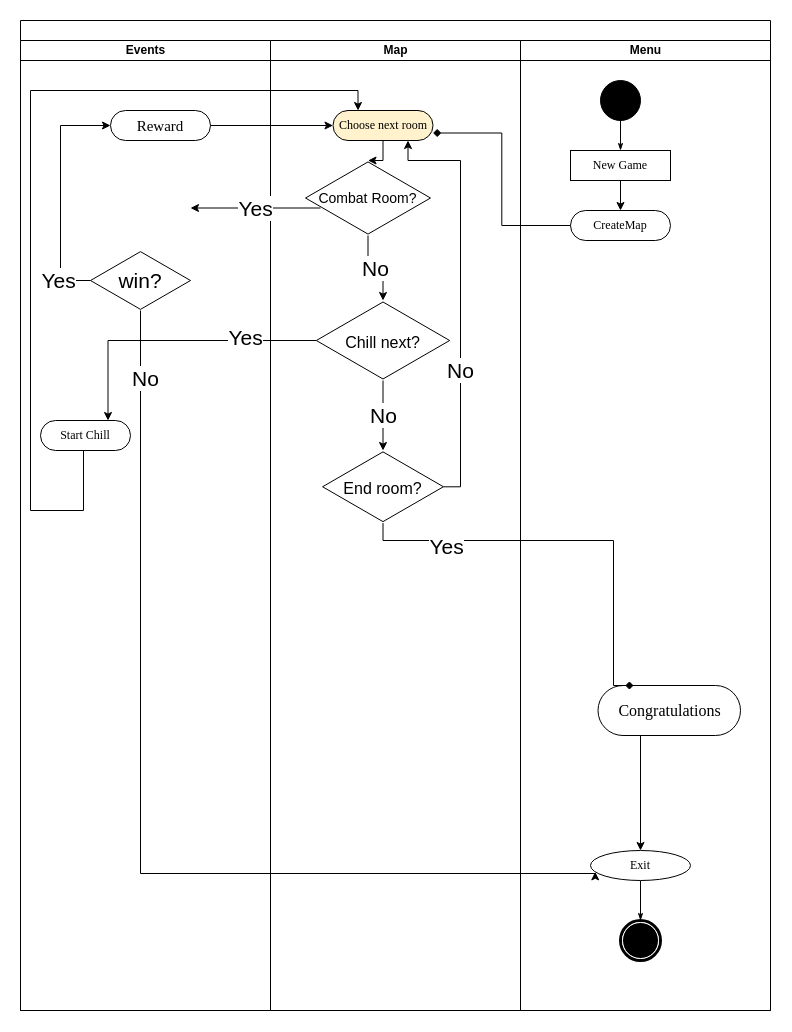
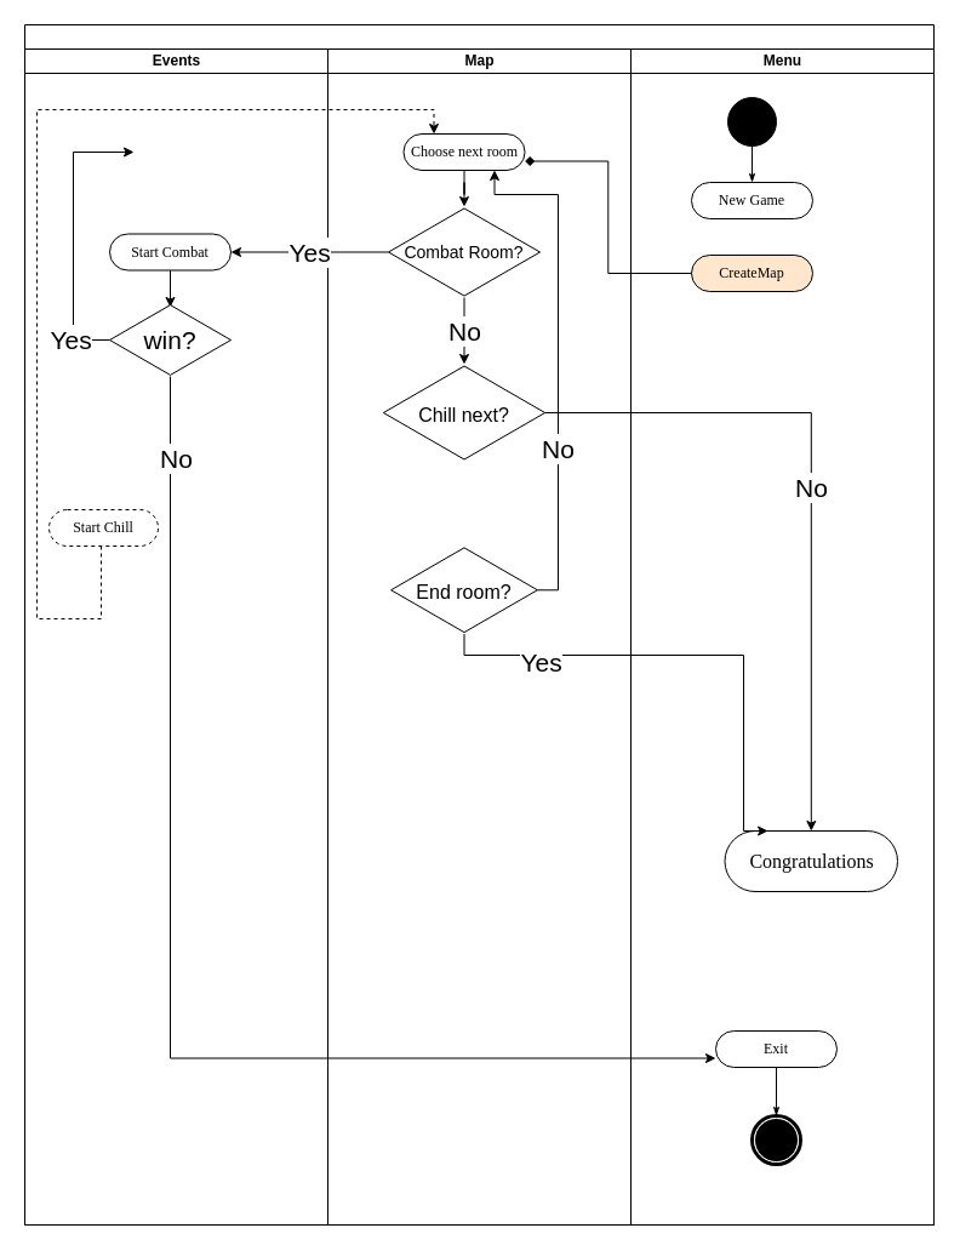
  <mxCell id="0" />
  <mxCell id="1" parent="0" />
  <mxCell id="2" value="" style="swimlane;html=1;childLayout=stackLayout;startSize=20;rounded=0;shadow=0;comic=0;labelBackgroundColor=none;strokeWidth=1;fontFamily=Verdana;fontSize=12;align=center;" parent="1" vertex="1"><mxGeometry x="20" y="20" width="750" height="990" as="geometry" /></mxCell>
  <mxCell id="3" value="Events" style="swimlane;html=1;startSize=20;" parent="2" vertex="1"><mxGeometry y="20" width="250" height="970" as="geometry" /></mxCell>
+ <mxCell id="4" style="edgeStyle=orthogonalEdgeStyle;rounded=0;orthogonalLoop=1;jettySize=auto;html=1;exitX=0.5;exitY=1;exitDx=0;exitDy=0;entryX=0.5;entryY=0.05;entryDx=0;entryDy=0;entryPerimeter=0;fontSize=21;" parent="3" source="5" target="6" edge="1"><mxGeometry relative="1" as="geometry" /></mxCell>
+ <mxCell id="5" value="Start Combat" style="rounded=1;whiteSpace=wrap;html=1;shadow=0;comic=0;labelBackgroundColor=none;strokeWidth=1;fontFamily=Verdana;fontSize=12;align=center;arcSize=50;" parent="3" vertex="1"><mxGeometry x="70" y="152.5" width="100" height="30" as="geometry" /></mxCell>
  <mxCell id="6" value="win?" style="html=1;whiteSpace=wrap;aspect=fixed;shape=isoRectangle;fontSize=21;" parent="3" vertex="1"><mxGeometry x="70" y="210" width="100" height="60" as="geometry" /></mxCell>
- <mxCell id="7" value="Start Chill" style="rounded=1;whiteSpace=wrap;html=1;shadow=0;comic=0;labelBackgroundColor=none;strokeWidth=1;fontFamily=Verdana;fontSize=12;align=center;arcSize=50;" parent="3" vertex="1"><mxGeometry x="20" y="380" width="90" height="30" as="geometry" /></mxCell>
- <mxCell id="8" value="&lt;font style=&quot;font-size: 15px&quot;&gt;Reward&lt;/font&gt;" style="rounded=1;whiteSpace=wrap;html=1;shadow=0;comic=0;labelBackgroundColor=none;strokeWidth=1;fontFamily=Verdana;fontSize=12;align=center;arcSize=50;" vertex="1" parent="3"><mxGeometry x="90" y="70" width="100" height="30" as="geometry" /></mxCell>
+ <mxCell id="7" value="Start Chill" style="rounded=1;whiteSpace=wrap;html=1;shadow=0;comic=0;labelBackgroundColor=none;strokeWidth=1;fontFamily=Verdana;fontSize=12;align=center;arcSize=50;dashed=1;" parent="3" vertex="1"><mxGeometry x="20" y="380" width="90" height="30" as="geometry" /></mxCell>
  <mxCell id="9" value="Map" style="swimlane;html=1;startSize=20;" parent="2" vertex="1"><mxGeometry x="250" y="20" width="250" height="970" as="geometry" /></mxCell>
  <mxCell id="10" style="edgeStyle=orthogonalEdgeStyle;rounded=0;orthogonalLoop=1;jettySize=auto;html=1;exitX=0.5;exitY=1;exitDx=0;exitDy=0;" parent="9" source="11" target="13" edge="1"><mxGeometry relative="1" as="geometry" /></mxCell>
- <mxCell id="11" value="Choose next room" style="rounded=1;whiteSpace=wrap;html=1;shadow=0;comic=0;labelBackgroundColor=none;strokeWidth=1;fontFamily=Verdana;fontSize=12;align=center;arcSize=50;fillColor=#fff2cc;" parent="9" vertex="1"><mxGeometry x="62.5" y="70" width="100" height="30" as="geometry" /></mxCell>
+ <mxCell id="11" value="Choose next room" style="rounded=1;whiteSpace=wrap;html=1;shadow=0;comic=0;labelBackgroundColor=none;strokeWidth=1;fontFamily=Verdana;fontSize=12;align=center;arcSize=50;" parent="9" vertex="1"><mxGeometry x="62.5" y="70" width="100" height="30" as="geometry" /></mxCell>
  <mxCell id="12" value="&lt;font style=&quot;font-size: 21px&quot;&gt;No&lt;/font&gt;" style="edgeStyle=orthogonalEdgeStyle;rounded=0;orthogonalLoop=1;jettySize=auto;html=1;fontSize=16;" parent="9" source="13" target="15" edge="1"><mxGeometry relative="1" as="geometry" /></mxCell>
- <mxCell id="13" value="&lt;font style=&quot;font-size: 14px&quot;&gt;Combat Room?&lt;/font&gt;" style="html=1;whiteSpace=wrap;aspect=fixed;shape=isoRectangle;" parent="9" vertex="1"><mxGeometry x="35" y="120" width="125" height="75" as="geometry" /></mxCell>
- <mxCell id="14" value="&lt;font style=&quot;font-size: 21px&quot;&gt;No&lt;/font&gt;" style="edgeStyle=orthogonalEdgeStyle;rounded=0;orthogonalLoop=1;jettySize=auto;html=1;fontSize=16;" parent="9" source="15" target="18" edge="1"><mxGeometry relative="1" as="geometry" /></mxCell>
+ <mxCell id="13" value="&lt;font style=&quot;font-size: 14px&quot;&gt;Combat Room?&lt;/font&gt;" style="html=1;whiteSpace=wrap;aspect=fixed;shape=isoRectangle;" parent="9" vertex="1"><mxGeometry x="50" y="130" width="125" height="75" as="geometry" /></mxCell>
+ <mxCell id="14" value="&lt;font style=&quot;font-size: 21px&quot;&gt;No&lt;/font&gt;" style="edgeStyle=orthogonalEdgeStyle;rounded=0;orthogonalLoop=1;jettySize=auto;html=1;fontSize=16;" parent="9" source="15" target="29" edge="1"><mxGeometry relative="1" as="geometry" /></mxCell>
  <mxCell id="15" value="&lt;font style=&quot;font-size: 16px&quot;&gt;Chill next?&lt;/font&gt;" style="html=1;whiteSpace=wrap;aspect=fixed;shape=isoRectangle;fontSize=21;" parent="9" vertex="1"><mxGeometry x="45.83" y="260" width="133.33" height="80" as="geometry" /></mxCell>
  <mxCell id="16" style="edgeStyle=orthogonalEdgeStyle;rounded=0;orthogonalLoop=1;jettySize=auto;html=1;entryX=0.75;entryY=1;entryDx=0;entryDy=0;fontSize=21;" parent="9" source="18" target="11" edge="1"><mxGeometry relative="1" as="geometry"><Array as="points"><mxPoint x="190" y="446" /><mxPoint x="190" y="120" /><mxPoint x="138" y="120" /></Array></mxGeometry></mxCell>
  <mxCell id="17" value="No" style="edgeLabel;html=1;align=center;verticalAlign=middle;resizable=0;points=[];fontSize=21;" parent="16" vertex="1" connectable="0"><mxGeometry x="-0.354" y="1" relative="1" as="geometry"><mxPoint as="offset" /></mxGeometry></mxCell>
  <mxCell id="18" value="&lt;font style=&quot;font-size: 16px&quot;&gt;End room?&lt;/font&gt;" style="html=1;whiteSpace=wrap;aspect=fixed;shape=isoRectangle;fontSize=21;" parent="9" vertex="1"><mxGeometry x="52.08" y="410" width="120.83" height="72.5" as="geometry" /></mxCell>
  <mxCell id="19" value="Menu" style="swimlane;html=1;startSize=20;" parent="2" vertex="1"><mxGeometry x="500" y="20" width="250" height="970" as="geometry" /></mxCell>
  <mxCell id="20" style="edgeStyle=orthogonalEdgeStyle;rounded=0;html=1;labelBackgroundColor=none;startArrow=none;startFill=0;startSize=5;endArrow=classicThin;endFill=1;endSize=5;jettySize=auto;orthogonalLoop=1;strokeWidth=1;fontFamily=Verdana;fontSize=12" parent="19" source="21" target="23" edge="1"><mxGeometry relative="1" as="geometry" /></mxCell>
  <mxCell id="21" value="" style="ellipse;whiteSpace=wrap;html=1;rounded=0;shadow=0;comic=0;labelBackgroundColor=none;strokeWidth=1;fillColor=#000000;fontFamily=Verdana;fontSize=12;align=center;" parent="19" vertex="1"><mxGeometry x="80" y="40" width="40" height="40" as="geometry" /></mxCell>
- <mxCell id="22" style="edgeStyle=orthogonalEdgeStyle;rounded=0;orthogonalLoop=1;jettySize=auto;html=1;exitX=0.5;exitY=1;exitDx=0;exitDy=0;entryX=0.5;entryY=0;entryDx=0;entryDy=0;" parent="19" source="23" target="27" edge="1"><mxGeometry relative="1" as="geometry" /></mxCell>
- <mxCell id="23" value="New Game" style="whiteSpace=wrap;html=1;shadow=0;comic=0;labelBackgroundColor=none;strokeWidth=1;fontFamily=Verdana;fontSize=12;align=center;arcSize=50;rounded=0;" parent="19" vertex="1"><mxGeometry x="50" y="110" width="100" height="30" as="geometry" /></mxCell>
+ <mxCell id="23" value="New Game" style="rounded=1;whiteSpace=wrap;html=1;shadow=0;comic=0;labelBackgroundColor=none;strokeWidth=1;fontFamily=Verdana;fontSize=12;align=center;arcSize=50;" parent="19" vertex="1"><mxGeometry x="50" y="110" width="100" height="30" as="geometry" /></mxCell>
  <mxCell id="24" style="edgeStyle=none;rounded=0;html=1;labelBackgroundColor=none;startArrow=none;startFill=0;startSize=5;endArrow=classicThin;endFill=1;endSize=5;jettySize=auto;orthogonalLoop=1;strokeWidth=1;fontFamily=Verdana;fontSize=12" parent="19" source="25" target="26" edge="1"><mxGeometry relative="1" as="geometry" /></mxCell>
- <mxCell id="25" value="Exit" style="ellipse;whiteSpace=wrap;html=1;shadow=0;comic=0;labelBackgroundColor=none;strokeWidth=1;fontFamily=Verdana;fontSize=12;align=center;arcSize=50;" parent="19" vertex="1"><mxGeometry x="70" y="810" width="100" height="30" as="geometry" /></mxCell>
+ <mxCell id="25" value="Exit" style="rounded=1;whiteSpace=wrap;html=1;shadow=0;comic=0;labelBackgroundColor=none;strokeWidth=1;fontFamily=Verdana;fontSize=12;align=center;arcSize=50;" parent="19" vertex="1"><mxGeometry x="70" y="810" width="100" height="30" as="geometry" /></mxCell>
  <mxCell id="26" value="" style="shape=mxgraph.bpmn.shape;html=1;verticalLabelPosition=bottom;labelBackgroundColor=#ffffff;verticalAlign=top;perimeter=ellipsePerimeter;outline=end;symbol=terminate;rounded=0;shadow=0;comic=0;strokeWidth=1;fontFamily=Verdana;fontSize=12;align=center;" parent="19" vertex="1"><mxGeometry x="100" y="880" width="40" height="40" as="geometry" /></mxCell>
- <mxCell id="27" value="CreateMap" style="rounded=1;whiteSpace=wrap;html=1;shadow=0;comic=0;labelBackgroundColor=none;strokeWidth=1;fontFamily=Verdana;fontSize=12;align=center;arcSize=50;" parent="19" vertex="1"><mxGeometry x="50" y="170" width="100" height="30" as="geometry" /></mxCell>
- <mxCell id="28" style="edgeStyle=orthogonalEdgeStyle;rounded=0;orthogonalLoop=1;jettySize=auto;html=1;exitX=0.5;exitY=1;exitDx=0;exitDy=0;fontSize=16;" parent="19" source="29" target="25" edge="1"><mxGeometry relative="1" as="geometry"><Array as="points"><mxPoint x="120" y="690" /></Array></mxGeometry></mxCell>
+ <mxCell id="27" value="CreateMap" style="rounded=1;whiteSpace=wrap;html=1;shadow=0;comic=0;labelBackgroundColor=none;strokeWidth=1;fontFamily=Verdana;fontSize=12;align=center;arcSize=50;fillColor=#ffe6cc;" parent="19" vertex="1"><mxGeometry x="50" y="170" width="100" height="30" as="geometry" /></mxCell>
  <mxCell id="29" value="&lt;font style=&quot;font-size: 16px&quot;&gt;Congratulations&lt;/font&gt;" style="rounded=1;whiteSpace=wrap;html=1;shadow=0;comic=0;labelBackgroundColor=none;strokeWidth=1;fontFamily=Verdana;fontSize=12;align=center;arcSize=50;" parent="19" vertex="1"><mxGeometry x="77.5" y="645" width="142.5" height="50" as="geometry" /></mxCell>
  <mxCell id="30" style="edgeStyle=orthogonalEdgeStyle;rounded=0;orthogonalLoop=1;jettySize=auto;html=1;exitX=0;exitY=0.5;exitDx=0;exitDy=0;entryX=1;entryY=0.75;entryDx=0;entryDy=0;endArrow=diamond;" parent="2" source="27" target="11" edge="1"><mxGeometry relative="1" as="geometry" /></mxCell>
  <mxCell id="31" value="Yes" style="edgeStyle=orthogonalEdgeStyle;rounded=0;orthogonalLoop=1;jettySize=auto;html=1;entryX=1;entryY=0.5;entryDx=0;entryDy=0;fontSize=21;" parent="2" edge="1"><mxGeometry relative="1" as="geometry"><mxPoint x="300" y="187.5" as="sourcePoint" /><mxPoint x="170" y="187.5" as="targetPoint" /></mxGeometry></mxCell>
  <mxCell id="32" value="" style="edgeStyle=orthogonalEdgeStyle;rounded=0;orthogonalLoop=1;jettySize=auto;html=1;fontSize=21;" parent="2" source="6" edge="1"><mxGeometry relative="1" as="geometry"><Array as="points"><mxPoint x="40" y="260" /><mxPoint x="40" y="105" /></Array><mxPoint x="90" y="105" as="targetPoint" /></mxGeometry></mxCell>
  <mxCell id="33" value="Yes" style="edgeLabel;html=1;align=center;verticalAlign=middle;resizable=0;points=[];fontSize=21;" parent="32" vertex="1" connectable="0"><mxGeometry x="-0.733" y="3" relative="1" as="geometry"><mxPoint as="offset" /></mxGeometry></mxCell>
  <mxCell id="34" value="" style="edgeStyle=orthogonalEdgeStyle;rounded=0;orthogonalLoop=1;jettySize=auto;html=1;entryX=0;entryY=0.75;entryDx=0;entryDy=0;fontSize=21;" parent="2" source="6" target="25" edge="1"><mxGeometry relative="1" as="geometry"><Array as="points"><mxPoint x="120" y="853" /></Array></mxGeometry></mxCell>
  <mxCell id="35" value="&lt;font style=&quot;font-size: 21px&quot;&gt;No&lt;/font&gt;" style="edgeLabel;html=1;align=center;verticalAlign=middle;resizable=0;points=[];fontSize=16;" parent="34" vertex="1" connectable="0"><mxGeometry x="-0.868" y="4" relative="1" as="geometry"><mxPoint as="offset" /></mxGeometry></mxCell>
- <mxCell id="36" style="edgeStyle=orthogonalEdgeStyle;rounded=0;orthogonalLoop=1;jettySize=auto;html=1;fontSize=21;entryX=0.25;entryY=0;entryDx=0;entryDy=0;endArrow=diamond;" parent="2" source="18" target="29" edge="1"><mxGeometry relative="1" as="geometry"><mxPoint x="620" y="640" as="targetPoint" /><Array as="points"><mxPoint x="363" y="520" /><mxPoint x="593" y="520" /></Array></mxGeometry></mxCell>
+ <mxCell id="36" style="edgeStyle=orthogonalEdgeStyle;rounded=0;orthogonalLoop=1;jettySize=auto;html=1;fontSize=21;entryX=0.25;entryY=0;entryDx=0;entryDy=0;" parent="2" source="18" target="29" edge="1"><mxGeometry relative="1" as="geometry"><mxPoint x="620" y="640" as="targetPoint" /><Array as="points"><mxPoint x="363" y="520" /><mxPoint x="593" y="520" /></Array></mxGeometry></mxCell>
  <mxCell id="37" value="Yes" style="edgeLabel;html=1;align=center;verticalAlign=middle;resizable=0;points=[];fontSize=21;" parent="36" vertex="1" connectable="0"><mxGeometry x="-0.614" y="-5" relative="1" as="geometry"><mxPoint as="offset" /></mxGeometry></mxCell>
- <mxCell id="38" style="edgeStyle=orthogonalEdgeStyle;rounded=0;orthogonalLoop=1;jettySize=auto;html=1;entryX=0.25;entryY=0;entryDx=0;entryDy=0;fontSize=16;" parent="2" source="7" target="11" edge="1"><mxGeometry relative="1" as="geometry"><Array as="points"><mxPoint x="63" y="490" /><mxPoint x="10" y="490" /><mxPoint x="10" y="70" /><mxPoint x="338" y="70" /></Array></mxGeometry></mxCell>
- <mxCell id="39" style="edgeStyle=orthogonalEdgeStyle;rounded=0;orthogonalLoop=1;jettySize=auto;html=1;fontSize=16;entryX=0.75;entryY=0;entryDx=0;entryDy=0;" parent="2" source="15" target="7" edge="1"><mxGeometry relative="1" as="geometry"><mxPoint x="80" y="390" as="targetPoint" /></mxGeometry></mxCell>
- <mxCell id="40" value="Yes" style="edgeLabel;html=1;align=center;verticalAlign=middle;resizable=0;points=[];fontSize=21;" parent="39" vertex="1" connectable="0"><mxGeometry x="-0.508" y="-4" relative="1" as="geometry"><mxPoint as="offset" /></mxGeometry></mxCell>
- <mxCell id="41" style="edgeStyle=orthogonalEdgeStyle;rounded=0;orthogonalLoop=1;jettySize=auto;html=1;entryX=0;entryY=0.5;entryDx=0;entryDy=0;" edge="1" parent="2" source="8" target="11"><mxGeometry relative="1" as="geometry" /></mxCell>
+ <mxCell id="38" style="edgeStyle=orthogonalEdgeStyle;rounded=0;orthogonalLoop=1;jettySize=auto;html=1;entryX=0.25;entryY=0;entryDx=0;entryDy=0;fontSize=16;dashed=1;" parent="2" source="7" target="11" edge="1"><mxGeometry relative="1" as="geometry"><Array as="points"><mxPoint x="63" y="490" /><mxPoint x="10" y="490" /><mxPoint x="10" y="70" /><mxPoint x="338" y="70" /></Array></mxGeometry></mxCell>
